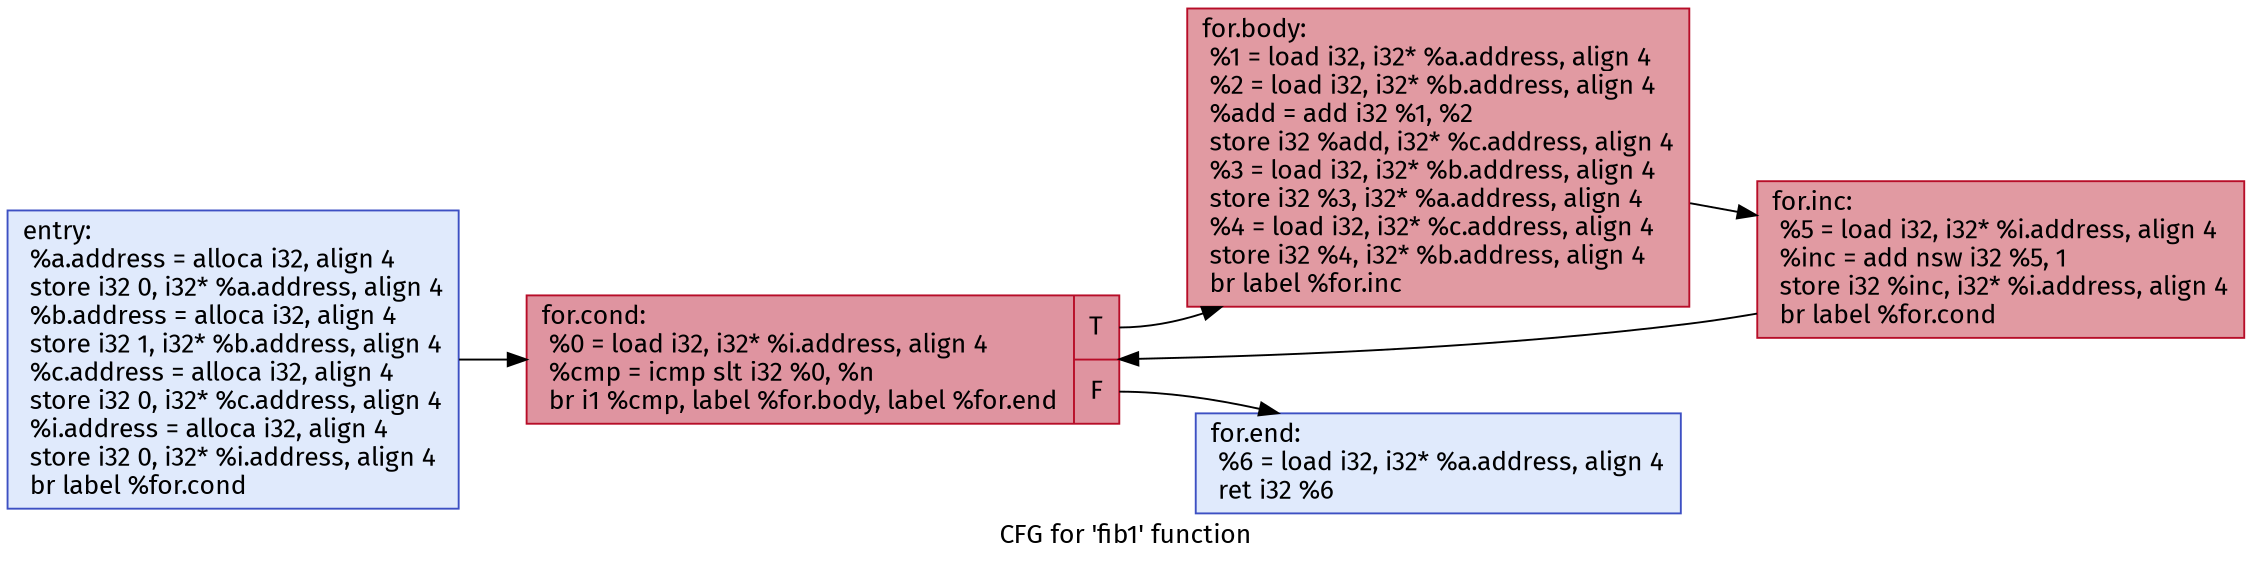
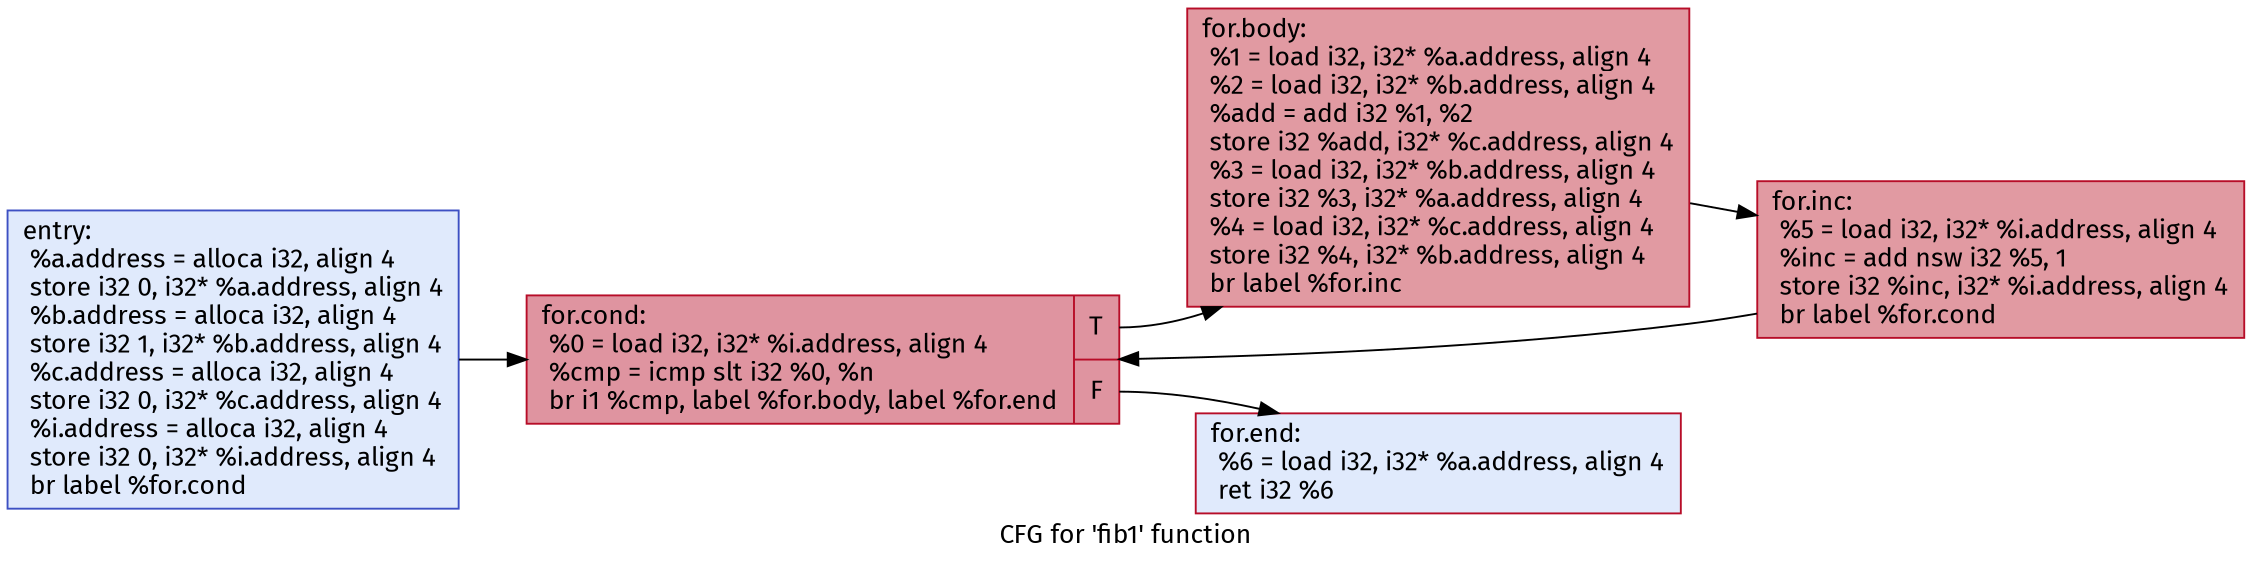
  digraph {
    label="CFG for 'fib1' function"
    rankdir=LR
    fontname="Fira Sans"
    node [color="#b70d28ff" fillcolor="#b9d0f970" shape=record style=filled fontname="Fira Sans"]
    edge [fontname="Fira Sans"]
    n1 [color="#3d50c3ff" label="{entry:\l  %a.address = alloca i32, align 4\l  store i32 0, i32* %a.address, align 4\l  %b.address = alloca i32, align 4\l  store i32 1, i32* %b.address, align 4\l  %c.address = alloca i32, align 4\l  store i32 0, i32* %c.address, align 4\l  %i.address = alloca i32, align 4\l  store i32 0, i32* %i.address, align 4\l  br label %for.cond\l}"]
    n2 [fillcolor="#b70d2870" label="{for.cond:                                         \l  %0 = load i32, i32* %i.address, align 4\l  %cmp = icmp slt i32 %0, %n\l  br i1 %cmp, label %for.body, label %for.end\l|{<s0>T|<s1>F}}"]
    n3 [fillcolor="#bb1b2c70" label="{for.body:                                         \l  %1 = load i32, i32* %a.address, align 4\l  %2 = load i32, i32* %b.address, align 4\l  %add = add i32 %1, %2\l  store i32 %add, i32* %c.address, align 4\l  %3 = load i32, i32* %b.address, align 4\l  store i32 %3, i32* %a.address, align 4\l  %4 = load i32, i32* %c.address, align 4\l  store i32 %4, i32* %b.address, align 4\l  br label %for.inc\l}"]
-   n4 [color="#3d50c3ff" label="{for.end:                                          \l  %6 = load i32, i32* %a.address, align 4\l  ret i32 %6\l}"]
+   n4 [label="{for.end:                                          \l  %6 = load i32, i32* %a.address, align 4\l  ret i32 %6\l}"]
    n5 [fillcolor="#bb1b2c70" label="{for.inc:                                          \l  %5 = load i32, i32* %i.address, align 4\l  %inc = add nsw i32 %5, 1\l  store i32 %inc, i32* %i.address, align 4\l  br label %for.cond\l}"]
    n1 -> n2
    n2 -> n3 [tailport=s0]
    n2 -> n4 [tailport=s1]
    n3 -> n5
    n5 -> n2
  }
